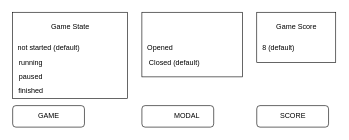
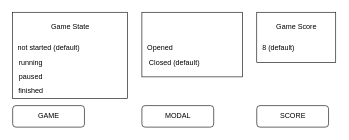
  <mxCell id="0" />
  <mxCell id="1" parent="0" />
  <mxCell id="2" value="" style="rounded=0;whiteSpace=wrap;html=1;" vertex="1" parent="1"><mxGeometry x="20" y="20" width="192" height="144" as="geometry" /></mxCell>
  <mxCell id="3" value="Game State" style="text;html=1;resizable=0;autosize=1;align=center;verticalAlign=middle;points=[];fillColor=none;strokeColor=none;rounded=0;" vertex="1" parent="1"><mxGeometry x="74" y="32" width="84" height="24" as="geometry" /></mxCell>
  <mxCell id="4" style="edgeStyle=orthogonalEdgeStyle;rounded=0;orthogonalLoop=1;jettySize=auto;html=1;exitX=0.5;exitY=1;exitDx=0;exitDy=0;" edge="1" parent="1"><mxGeometry relative="1" as="geometry"><mxPoint x="116" y="212" as="sourcePoint" /><mxPoint x="116" y="212" as="targetPoint" /></mxGeometry></mxCell>
  <mxCell id="5" value="not started (default)" style="text;html=1;resizable=0;autosize=1;align=center;verticalAlign=middle;points=[];fillColor=none;strokeColor=none;rounded=0;" vertex="1" parent="1"><mxGeometry x="20" y="68" width="120" height="24" as="geometry" /></mxCell>
  <mxCell id="6" value="running" style="text;html=1;resizable=0;autosize=1;align=center;verticalAlign=middle;points=[];fillColor=none;strokeColor=none;rounded=0;" vertex="1" parent="1"><mxGeometry x="20" y="92" width="60" height="24" as="geometry" /></mxCell>
  <mxCell id="7" value="paused" style="text;html=1;resizable=0;autosize=1;align=center;verticalAlign=middle;points=[];fillColor=none;strokeColor=none;rounded=0;" vertex="1" parent="1"><mxGeometry x="20" y="116" width="60" height="24" as="geometry" /></mxCell>
  <mxCell id="8" value="finished" style="text;html=1;resizable=0;autosize=1;align=center;verticalAlign=middle;points=[];fillColor=none;strokeColor=none;rounded=0;" vertex="1" parent="1"><mxGeometry x="20" y="140" width="60" height="24" as="geometry" /></mxCell>
  <mxCell id="9" value="" style="rounded=0;whiteSpace=wrap;html=1;" vertex="1" parent="1"><mxGeometry x="236" y="20" width="168" height="108" as="geometry" /></mxCell>
  <mxCell id="10" value="" style="rounded=1;whiteSpace=wrap;html=1;" vertex="1" parent="1"><mxGeometry x="20" y="176" width="120" height="36" as="geometry" /></mxCell>
  <mxCell id="11" value="GAME" style="text;html=1;resizable=0;autosize=1;align=center;verticalAlign=middle;points=[];fillColor=none;strokeColor=none;rounded=0;" vertex="1" parent="1"><mxGeometry x="56" y="182" width="48" height="24" as="geometry" /></mxCell>
  <mxCell id="12" value="" style="rounded=1;whiteSpace=wrap;html=1;" vertex="1" parent="1"><mxGeometry x="236" y="176" width="120" height="36" as="geometry" /></mxCell>
- <mxCell id="13" value="MODAL" style="text;html=1;resizable=0;autosize=1;align=center;verticalAlign=middle;points=[];fillColor=none;strokeColor=none;rounded=0;" vertex="1" parent="1"><mxGeometry x="281" y="182" width="60" height="24" as="geometry" /></mxCell>
+ <mxCell id="13" value="MODAL" style="text;html=1;resizable=0;autosize=1;align=center;verticalAlign=middle;points=[];fillColor=none;strokeColor=none;rounded=0;" vertex="1" parent="1"><mxGeometry x="266" y="182" width="60" height="24" as="geometry" /></mxCell>
  <mxCell id="14" value="Opened" style="text;html=1;resizable=0;autosize=1;align=center;verticalAlign=middle;points=[];fillColor=none;strokeColor=none;rounded=0;" vertex="1" parent="1"><mxGeometry x="236" y="68" width="60" height="24" as="geometry" /></mxCell>
  <mxCell id="15" value="Closed (default)" style="text;html=1;resizable=0;autosize=1;align=center;verticalAlign=middle;points=[];fillColor=none;strokeColor=none;rounded=0;" vertex="1" parent="1"><mxGeometry x="236" y="92" width="108" height="24" as="geometry" /></mxCell>
  <mxCell id="16" value="" style="rounded=0;whiteSpace=wrap;html=1;" vertex="1" parent="1"><mxGeometry x="428" y="20" width="132" height="84" as="geometry" /></mxCell>
  <mxCell id="17" value="Game Score" style="text;html=1;resizable=0;autosize=1;align=center;verticalAlign=middle;points=[];fillColor=none;strokeColor=none;rounded=0;" vertex="1" parent="1"><mxGeometry x="452" y="32" width="84" height="24" as="geometry" /></mxCell>
  <mxCell id="18" value="8 (default)" style="text;html=1;resizable=0;autosize=1;align=center;verticalAlign=middle;points=[];fillColor=none;strokeColor=none;rounded=0;" vertex="1" parent="1"><mxGeometry x="428" y="68" width="72" height="24" as="geometry" /></mxCell>
  <mxCell id="19" value="" style="rounded=1;whiteSpace=wrap;html=1;" vertex="1" parent="1"><mxGeometry x="428" y="176" width="120" height="36" as="geometry" /></mxCell>
  <mxCell id="20" value="SCORE" style="text;html=1;resizable=0;autosize=1;align=center;verticalAlign=middle;points=[];fillColor=none;strokeColor=none;rounded=0;" vertex="1" parent="1"><mxGeometry x="458" y="182" width="60" height="24" as="geometry" /></mxCell>
